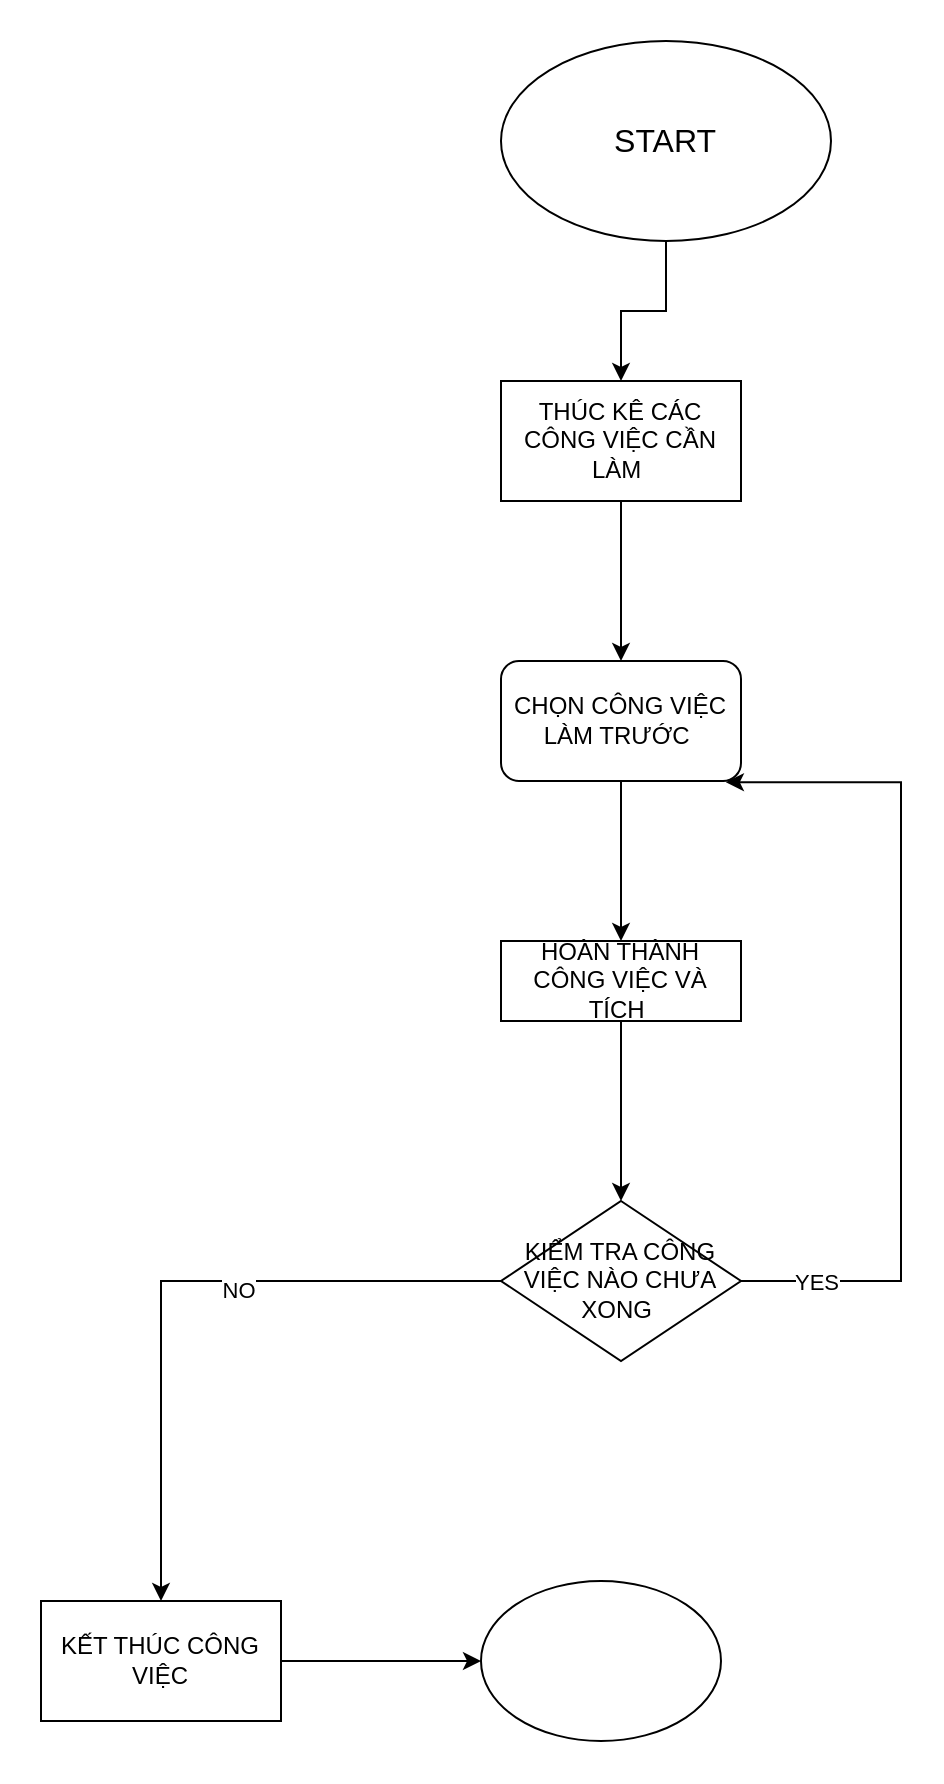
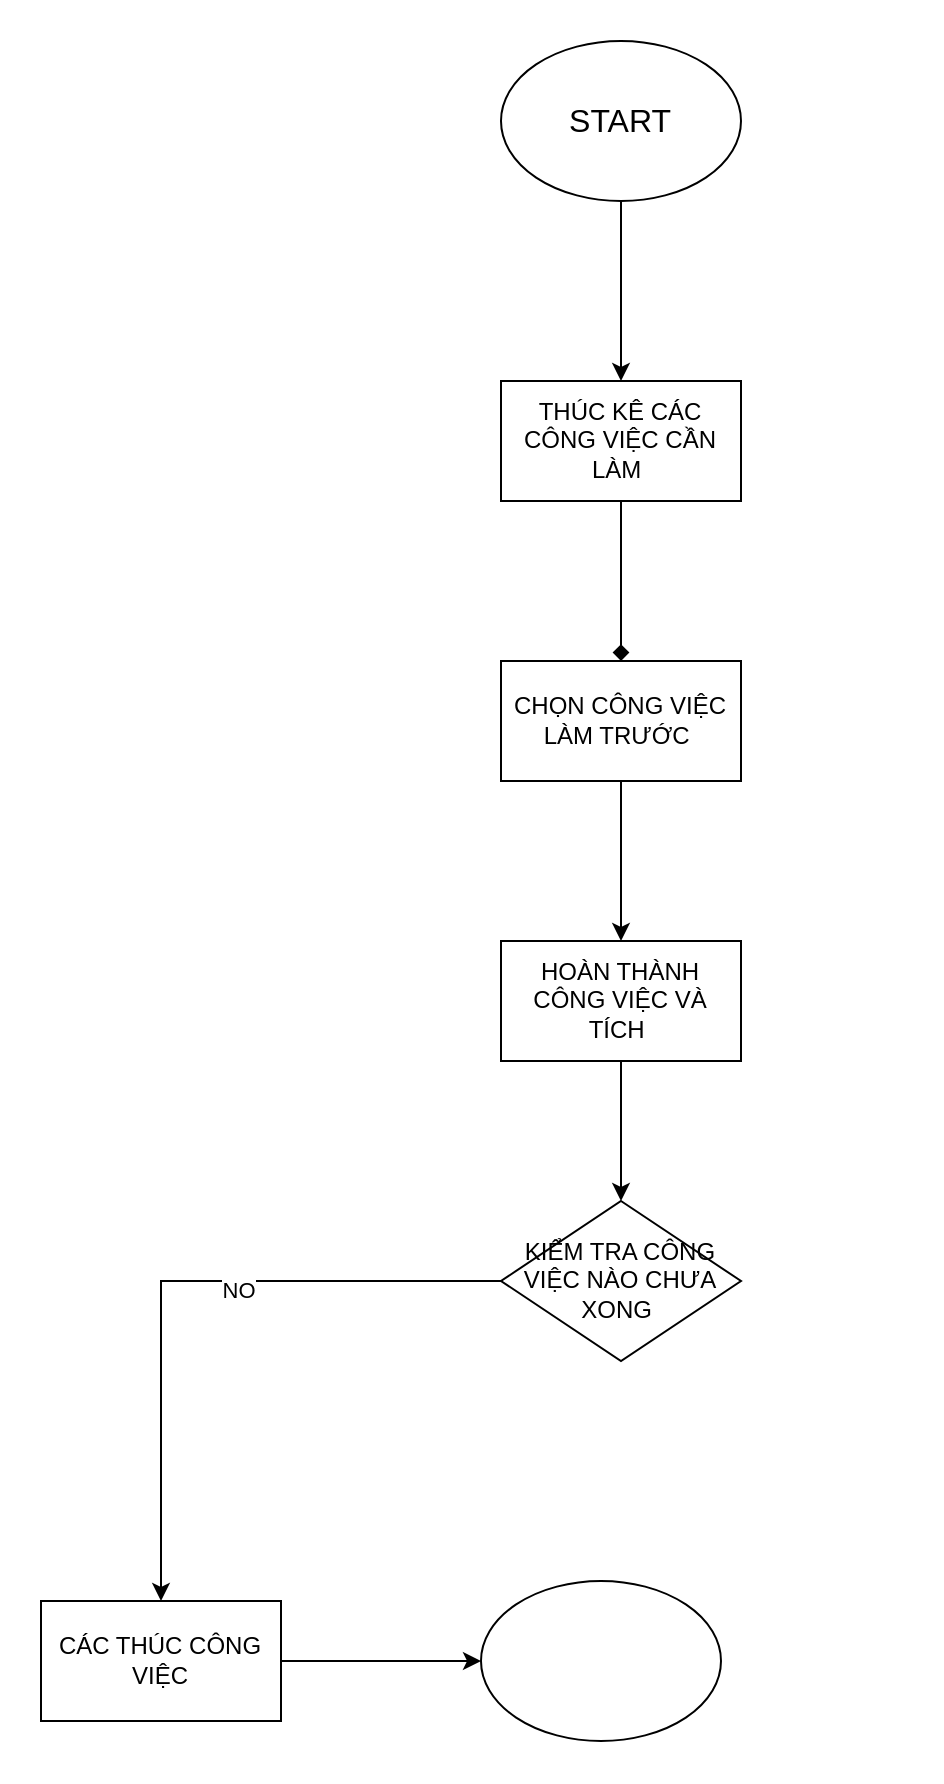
  <mxCell id="0" />
  <mxCell id="1" parent="0" />
  <mxCell id="2" value="" style="edgeStyle=orthogonalEdgeStyle;rounded=0;orthogonalLoop=1;jettySize=auto;html=1;" edge="1" parent="1" source="3" target="5"><mxGeometry relative="1" as="geometry" /></mxCell>
- <mxCell id="3" value="&lt;font size=&quot;3&quot;&gt;START&lt;/font&gt;" style="ellipse;whiteSpace=wrap;html=1;" vertex="1" parent="1"><mxGeometry x="250" y="20" width="165" height="100" as="geometry" /></mxCell>
- <mxCell id="4" value="" style="edgeStyle=orthogonalEdgeStyle;rounded=0;orthogonalLoop=1;jettySize=auto;html=1;" edge="1" parent="1" source="5" target="7"><mxGeometry relative="1" as="geometry" /></mxCell>
+ <mxCell id="3" value="&lt;font size=&quot;3&quot;&gt;START&lt;/font&gt;" style="ellipse;whiteSpace=wrap;html=1;" vertex="1" parent="1"><mxGeometry x="250" y="20" width="120" height="80" as="geometry" /></mxCell>
+ <mxCell id="4" value="" style="edgeStyle=orthogonalEdgeStyle;rounded=0;orthogonalLoop=1;jettySize=auto;html=1;endArrow=diamond;" edge="1" parent="1" source="5" target="7"><mxGeometry relative="1" as="geometry" /></mxCell>
  <mxCell id="5" value="THÚC KÊ CÁC CÔNG VIỆC CẦN LÀM&amp;nbsp;" style="whiteSpace=wrap;html=1;" vertex="1" parent="1"><mxGeometry x="250" y="190" width="120" height="60" as="geometry" /></mxCell>
  <mxCell id="6" value="" style="edgeStyle=orthogonalEdgeStyle;rounded=0;orthogonalLoop=1;jettySize=auto;html=1;" edge="1" parent="1" source="7" target="9"><mxGeometry relative="1" as="geometry" /></mxCell>
- <mxCell id="7" value="CHỌN CÔNG VIỆC LÀM TRƯỚC&amp;nbsp;" style="whiteSpace=wrap;html=1;rounded=1;" vertex="1" parent="1"><mxGeometry x="250" y="330" width="120" height="60" as="geometry" /></mxCell>
+ <mxCell id="7" value="CHỌN CÔNG VIỆC LÀM TRƯỚC&amp;nbsp;" style="whiteSpace=wrap;html=1;" vertex="1" parent="1"><mxGeometry x="250" y="330" width="120" height="60" as="geometry" /></mxCell>
  <mxCell id="8" value="" style="edgeStyle=orthogonalEdgeStyle;rounded=0;orthogonalLoop=1;jettySize=auto;html=1;" edge="1" parent="1" source="9" target="12"><mxGeometry relative="1" as="geometry" /></mxCell>
- <mxCell id="9" value="HOÀN THÀNH CÔNG VIỆC VÀ TÍCH&amp;nbsp;" style="whiteSpace=wrap;html=1;" vertex="1" parent="1"><mxGeometry x="250" y="470" width="120" height="40" as="geometry" /></mxCell>
+ <mxCell id="9" value="HOÀN THÀNH CÔNG VIỆC VÀ TÍCH&amp;nbsp;" style="whiteSpace=wrap;html=1;" vertex="1" parent="1"><mxGeometry x="250" y="470" width="120" height="60" as="geometry" /></mxCell>
  <mxCell id="10" style="edgeStyle=orthogonalEdgeStyle;rounded=0;orthogonalLoop=1;jettySize=auto;html=1;" edge="1" parent="1" source="12" target="16"><mxGeometry relative="1" as="geometry"><mxPoint x="110" y="770" as="targetPoint" /></mxGeometry></mxCell>
  <mxCell id="11" value="NO" style="edgeLabel;html=1;align=center;verticalAlign=middle;resizable=0;points=[];" vertex="1" connectable="0" parent="10"><mxGeometry x="-0.195" y="4" relative="1" as="geometry"><mxPoint x="1" as="offset" /></mxGeometry></mxCell>
  <mxCell id="12" value="KIỂM TRA CÔNG VIỆC NÀO CHƯA XONG&amp;nbsp;" style="rhombus;whiteSpace=wrap;html=1;" vertex="1" parent="1"><mxGeometry x="250" y="600" width="120" height="80" as="geometry" /></mxCell>
- <mxCell id="13" style="edgeStyle=orthogonalEdgeStyle;rounded=0;orthogonalLoop=1;jettySize=auto;html=1;entryX=0.937;entryY=1.01;entryDx=0;entryDy=0;entryPerimeter=0;" edge="1" parent="1" source="12" target="7"><mxGeometry relative="1" as="geometry"><Array as="points"><mxPoint x="450" y="640" /><mxPoint x="450" y="391" /></Array></mxGeometry></mxCell>
- <mxCell id="14" value="YES" style="edgeLabel;html=1;align=center;verticalAlign=middle;resizable=0;points=[];" vertex="1" connectable="0" parent="13"><mxGeometry x="-0.821" relative="1" as="geometry"><mxPoint as="offset" /></mxGeometry></mxCell>
  <mxCell id="15" style="edgeStyle=orthogonalEdgeStyle;rounded=0;orthogonalLoop=1;jettySize=auto;html=1;" edge="1" parent="1" source="16" target="17"><mxGeometry relative="1" as="geometry"><mxPoint x="300" y="830" as="targetPoint" /></mxGeometry></mxCell>
- <mxCell id="16" value="KẾT THÚC CÔNG VIỆC" style="rounded=0;whiteSpace=wrap;html=1;" vertex="1" parent="1"><mxGeometry x="20" y="800" width="120" height="60" as="geometry" /></mxCell>
+ <mxCell id="16" value="CÁC THÚC CÔNG VIỆC" style="rounded=0;whiteSpace=wrap;html=1;" vertex="1" parent="1"><mxGeometry x="20" y="800" width="120" height="60" as="geometry" /></mxCell>
  <mxCell id="17" value="" style="ellipse;whiteSpace=wrap;html=1;" vertex="1" parent="1"><mxGeometry x="240" y="790" width="120" height="80" as="geometry" /></mxCell>
